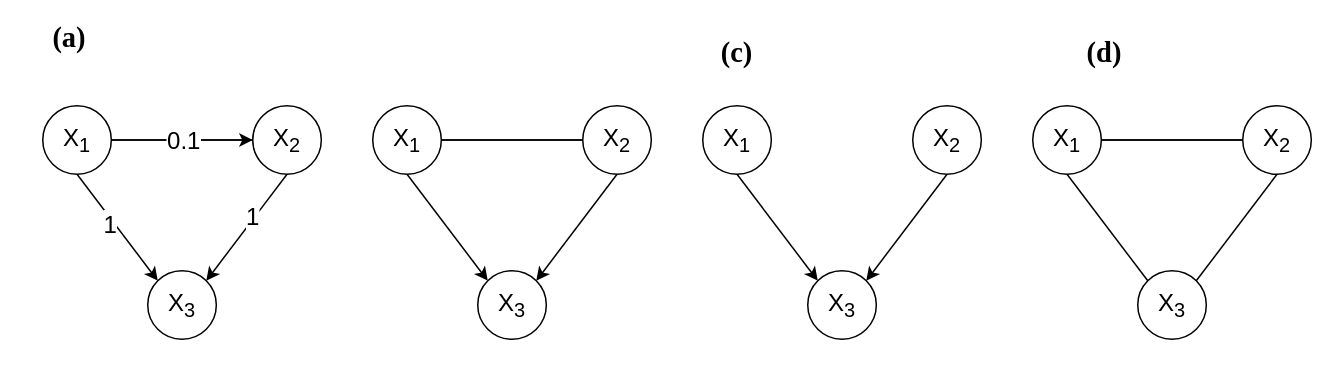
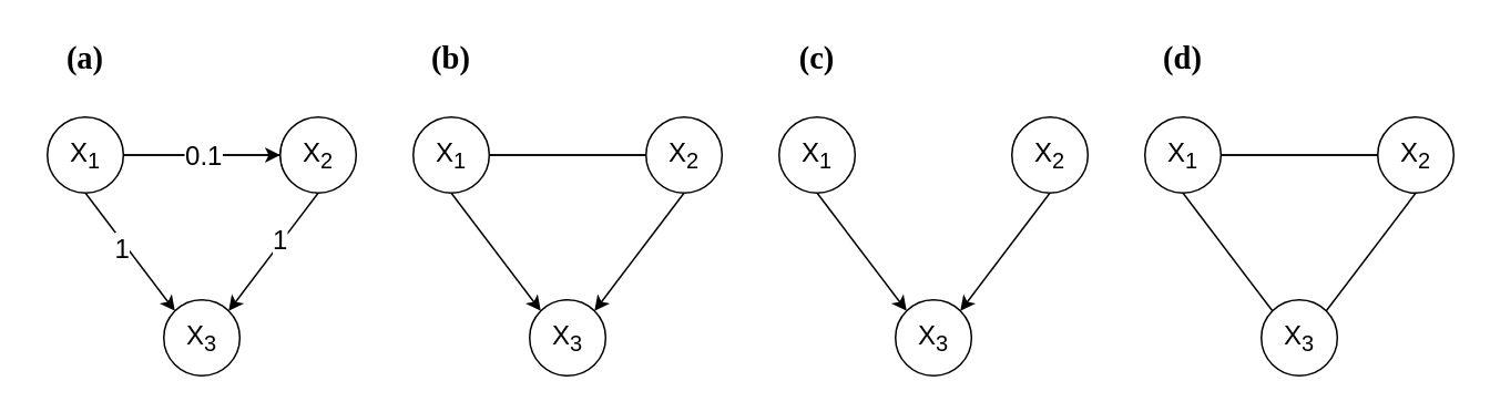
  <mxCell id="0" />
  <mxCell id="1" parent="0" />
  <mxCell id="2" value="&lt;font style=&quot;font-size: 16px;&quot;&gt;X&lt;sub&gt;1&lt;/sub&gt;&lt;/font&gt;" style="ellipse;whiteSpace=wrap;html=1;aspect=fixed;" vertex="1" parent="1"><mxGeometry x="28" y="70" width="45.714" height="45.714" as="geometry" /></mxCell>
  <mxCell id="3" value="" style="endArrow=none;html=1;rounded=0;exitX=1;exitY=0.5;exitDx=0;exitDy=0;entryX=0;entryY=0.5;entryDx=0;entryDy=0;" edge="1" parent="1" source="2" target="6"><mxGeometry width="50" height="50" relative="1" as="geometry"><mxPoint x="208" y="180" as="sourcePoint" /><mxPoint x="258" y="130" as="targetPoint" /></mxGeometry></mxCell>
  <mxCell id="4" value="" style="edgeStyle=orthogonalEdgeStyle;rounded=0;orthogonalLoop=1;jettySize=auto;html=1;endArrow=none;endFill=0;startArrow=classic;startFill=1;" edge="1" parent="1" source="6" target="2"><mxGeometry relative="1" as="geometry" /></mxCell>
  <mxCell id="5" value="&lt;font style=&quot;font-size: 16px;&quot;&gt;0.1&lt;/font&gt;" style="edgeLabel;html=1;align=center;verticalAlign=middle;resizable=0;points=[];" vertex="1" connectable="0" parent="4"><mxGeometry x="0.145" y="-2" relative="1" as="geometry"><mxPoint x="7" y="2" as="offset" /></mxGeometry></mxCell>
  <mxCell id="6" value="&lt;font style=&quot;font-size: 16px;&quot;&gt;X&lt;sub&gt;2&lt;/sub&gt;&lt;/font&gt;" style="ellipse;whiteSpace=wrap;html=1;aspect=fixed;" vertex="1" parent="1"><mxGeometry x="168" y="70" width="45.714" height="45.714" as="geometry" /></mxCell>
  <mxCell id="7" value="&lt;font style=&quot;font-size: 16px;&quot;&gt;X&lt;sub&gt;3&lt;/sub&gt;&lt;/font&gt;" style="ellipse;whiteSpace=wrap;html=1;aspect=fixed;" vertex="1" parent="1"><mxGeometry x="98" y="179.995" width="45.714" height="45.714" as="geometry" /></mxCell>
  <mxCell id="8" value="" style="endArrow=classic;html=1;rounded=0;exitX=0.5;exitY=1;exitDx=0;exitDy=0;entryX=1;entryY=0;entryDx=0;entryDy=0;startArrow=none;startFill=0;endFill=1;" edge="1" parent="1" source="6" target="7"><mxGeometry width="50" height="50" relative="1" as="geometry"><mxPoint x="173.714" y="202.857" as="sourcePoint" /><mxPoint x="238" y="202.857" as="targetPoint" /></mxGeometry></mxCell>
  <mxCell id="9" value="&lt;font style=&quot;font-size: 16px;&quot;&gt;1&lt;/font&gt;" style="edgeLabel;html=1;align=center;verticalAlign=middle;resizable=0;points=[];" vertex="1" connectable="0" parent="8"><mxGeometry x="-0.202" y="-2" relative="1" as="geometry"><mxPoint as="offset" /></mxGeometry></mxCell>
  <mxCell id="10" value="" style="endArrow=classic;html=1;rounded=0;exitX=0.5;exitY=1;exitDx=0;exitDy=0;entryX=0;entryY=0;entryDx=0;entryDy=0;endFill=1;" edge="1" parent="1" source="2" target="7"><mxGeometry width="50" height="50" relative="1" as="geometry"><mxPoint x="201" y="126" as="sourcePoint" /><mxPoint x="154" y="203" as="targetPoint" /></mxGeometry></mxCell>
  <mxCell id="11" value="&lt;font style=&quot;font-size: 16px;&quot;&gt;1&lt;/font&gt;" style="edgeLabel;html=1;align=center;verticalAlign=middle;resizable=0;points=[];" vertex="1" connectable="0" parent="10"><mxGeometry x="-0.118" y="-3" relative="1" as="geometry"><mxPoint as="offset" /></mxGeometry></mxCell>
  <mxCell id="12" value="&lt;font style=&quot;font-size: 16px;&quot;&gt;X&lt;sub&gt;1&lt;/sub&gt;&lt;/font&gt;" style="ellipse;whiteSpace=wrap;html=1;aspect=fixed;" vertex="1" parent="1"><mxGeometry x="248" y="70" width="45.714" height="45.714" as="geometry" /></mxCell>
  <mxCell id="13" value="" style="endArrow=none;html=1;rounded=0;exitX=1;exitY=0.5;exitDx=0;exitDy=0;entryX=0;entryY=0.5;entryDx=0;entryDy=0;" edge="1" parent="1" source="12" target="15"><mxGeometry width="50" height="50" relative="1" as="geometry"><mxPoint x="428" y="180" as="sourcePoint" /><mxPoint x="478" y="130" as="targetPoint" /></mxGeometry></mxCell>
  <mxCell id="14" value="" style="edgeStyle=orthogonalEdgeStyle;rounded=0;orthogonalLoop=1;jettySize=auto;html=1;endArrow=none;endFill=0;startArrow=none;startFill=0;" edge="1" parent="1" source="15" target="12"><mxGeometry relative="1" as="geometry" /></mxCell>
  <mxCell id="15" value="&lt;font style=&quot;font-size: 16px;&quot;&gt;X&lt;sub&gt;2&lt;/sub&gt;&lt;/font&gt;" style="ellipse;whiteSpace=wrap;html=1;aspect=fixed;" vertex="1" parent="1"><mxGeometry x="388" y="70" width="45.714" height="45.714" as="geometry" /></mxCell>
  <mxCell id="16" value="&lt;font style=&quot;font-size: 16px;&quot;&gt;X&lt;sub&gt;3&lt;/sub&gt;&lt;/font&gt;" style="ellipse;whiteSpace=wrap;html=1;aspect=fixed;" vertex="1" parent="1"><mxGeometry x="318" y="179.995" width="45.714" height="45.714" as="geometry" /></mxCell>
  <mxCell id="17" value="" style="endArrow=classic;html=1;rounded=0;exitX=0.5;exitY=1;exitDx=0;exitDy=0;entryX=1;entryY=0;entryDx=0;entryDy=0;startArrow=none;startFill=0;endFill=1;" edge="1" parent="1" source="15" target="16"><mxGeometry width="50" height="50" relative="1" as="geometry"><mxPoint x="393.714" y="202.857" as="sourcePoint" /><mxPoint x="458" y="202.857" as="targetPoint" /></mxGeometry></mxCell>
  <mxCell id="18" value="" style="endArrow=classic;html=1;rounded=0;exitX=0.5;exitY=1;exitDx=0;exitDy=0;entryX=0;entryY=0;entryDx=0;entryDy=0;endFill=1;" edge="1" parent="1" source="12" target="16"><mxGeometry width="50" height="50" relative="1" as="geometry"><mxPoint x="421" y="126" as="sourcePoint" /><mxPoint x="374" y="203" as="targetPoint" /></mxGeometry></mxCell>
  <mxCell id="19" value="&lt;font style=&quot;font-size: 16px;&quot;&gt;X&lt;sub&gt;1&lt;/sub&gt;&lt;/font&gt;" style="ellipse;whiteSpace=wrap;html=1;aspect=fixed;" vertex="1" parent="1"><mxGeometry x="468" y="70" width="45.714" height="45.714" as="geometry" /></mxCell>
  <mxCell id="20" value="&lt;font style=&quot;font-size: 16px;&quot;&gt;X&lt;sub&gt;2&lt;/sub&gt;&lt;/font&gt;" style="ellipse;whiteSpace=wrap;html=1;aspect=fixed;" vertex="1" parent="1"><mxGeometry x="608" y="70" width="45.714" height="45.714" as="geometry" /></mxCell>
  <mxCell id="21" value="&lt;font style=&quot;font-size: 16px;&quot;&gt;X&lt;sub&gt;3&lt;/sub&gt;&lt;/font&gt;" style="ellipse;whiteSpace=wrap;html=1;aspect=fixed;" vertex="1" parent="1"><mxGeometry x="538" y="179.995" width="45.714" height="45.714" as="geometry" /></mxCell>
  <mxCell id="22" value="" style="endArrow=classic;html=1;rounded=0;exitX=0.5;exitY=1;exitDx=0;exitDy=0;entryX=1;entryY=0;entryDx=0;entryDy=0;startArrow=none;startFill=0;endFill=1;" edge="1" parent="1" source="20" target="21"><mxGeometry width="50" height="50" relative="1" as="geometry"><mxPoint x="613.714" y="202.857" as="sourcePoint" /><mxPoint x="678" y="202.857" as="targetPoint" /></mxGeometry></mxCell>
  <mxCell id="23" value="" style="endArrow=classic;html=1;rounded=0;exitX=0.5;exitY=1;exitDx=0;exitDy=0;entryX=0;entryY=0;entryDx=0;entryDy=0;endFill=1;" edge="1" parent="1" source="19" target="21"><mxGeometry width="50" height="50" relative="1" as="geometry"><mxPoint x="641" y="126" as="sourcePoint" /><mxPoint x="594" y="203" as="targetPoint" /></mxGeometry></mxCell>
  <mxCell id="24" value="&lt;font style=&quot;font-size: 16px;&quot;&gt;X&lt;sub&gt;1&lt;/sub&gt;&lt;/font&gt;" style="ellipse;whiteSpace=wrap;html=1;aspect=fixed;" vertex="1" parent="1"><mxGeometry x="688" y="70" width="45.714" height="45.714" as="geometry" /></mxCell>
  <mxCell id="25" value="" style="endArrow=none;html=1;rounded=0;exitX=1;exitY=0.5;exitDx=0;exitDy=0;entryX=0;entryY=0.5;entryDx=0;entryDy=0;" edge="1" parent="1" source="24" target="27"><mxGeometry width="50" height="50" relative="1" as="geometry"><mxPoint x="868" y="180" as="sourcePoint" /><mxPoint x="918" y="130" as="targetPoint" /></mxGeometry></mxCell>
  <mxCell id="26" value="" style="edgeStyle=orthogonalEdgeStyle;rounded=0;orthogonalLoop=1;jettySize=auto;html=1;endArrow=none;endFill=0;startArrow=none;startFill=0;" edge="1" parent="1" source="27" target="24"><mxGeometry relative="1" as="geometry" /></mxCell>
  <mxCell id="27" value="&lt;font style=&quot;font-size: 16px;&quot;&gt;X&lt;sub&gt;2&lt;/sub&gt;&lt;/font&gt;" style="ellipse;whiteSpace=wrap;html=1;aspect=fixed;" vertex="1" parent="1"><mxGeometry x="828" y="70" width="45.714" height="45.714" as="geometry" /></mxCell>
  <mxCell id="28" value="&lt;font style=&quot;font-size: 16px;&quot;&gt;X&lt;sub&gt;3&lt;/sub&gt;&lt;/font&gt;" style="ellipse;whiteSpace=wrap;html=1;aspect=fixed;" vertex="1" parent="1"><mxGeometry x="758" y="179.995" width="45.714" height="45.714" as="geometry" /></mxCell>
  <mxCell id="29" value="" style="endArrow=none;html=1;rounded=0;exitX=0.5;exitY=1;exitDx=0;exitDy=0;entryX=1;entryY=0;entryDx=0;entryDy=0;startArrow=none;startFill=0;endFill=0;" edge="1" parent="1" source="27" target="28"><mxGeometry width="50" height="50" relative="1" as="geometry"><mxPoint x="833.714" y="202.857" as="sourcePoint" /><mxPoint x="898" y="202.857" as="targetPoint" /></mxGeometry></mxCell>
  <mxCell id="30" value="" style="endArrow=none;html=1;rounded=0;exitX=0.5;exitY=1;exitDx=0;exitDy=0;entryX=0;entryY=0;entryDx=0;entryDy=0;endFill=0;" edge="1" parent="1" source="24" target="28"><mxGeometry width="50" height="50" relative="1" as="geometry"><mxPoint x="861" y="126" as="sourcePoint" /><mxPoint x="814" y="203" as="targetPoint" /></mxGeometry></mxCell>
- <mxCell id="31" value="&lt;b&gt;&lt;font face=&quot;Times New Roman&quot; style=&quot;font-size: 19px;&quot;&gt;(a)&lt;/font&gt;&lt;/b&gt;" style="text;html=1;strokeColor=none;fillColor=none;align=center;verticalAlign=middle;whiteSpace=wrap;rounded=0;fontSize=17;" vertex="1" parent="1"><mxGeometry x="15.86" y="10" width="60" height="30" as="geometry" /></mxCell>
+ <mxCell id="31" value="&lt;b&gt;&lt;font face=&quot;Times New Roman&quot; style=&quot;font-size: 19px;&quot;&gt;(a)&lt;/font&gt;&lt;/b&gt;" style="text;html=1;strokeColor=none;fillColor=none;align=center;verticalAlign=middle;whiteSpace=wrap;rounded=0;fontSize=17;" vertex="1" parent="1"><mxGeometry x="20.86" y="20" width="60" height="30" as="geometry" /></mxCell>
+ <mxCell id="32" value="&lt;b&gt;&lt;font face=&quot;Times New Roman&quot; style=&quot;font-size: 19px;&quot;&gt;(b)&lt;/font&gt;&lt;/b&gt;" style="text;html=1;strokeColor=none;fillColor=none;align=center;verticalAlign=middle;whiteSpace=wrap;rounded=0;fontSize=17;" vertex="1" parent="1"><mxGeometry x="240.86" y="20" width="60" height="30" as="geometry" /></mxCell>
  <mxCell id="33" value="&lt;b&gt;&lt;font face=&quot;Times New Roman&quot; style=&quot;font-size: 19px;&quot;&gt;(c)&lt;/font&gt;&lt;/b&gt;" style="text;html=1;strokeColor=none;fillColor=none;align=center;verticalAlign=middle;whiteSpace=wrap;rounded=0;fontSize=17;" vertex="1" parent="1"><mxGeometry x="460.86" y="20" width="60" height="30" as="geometry" /></mxCell>
- <mxCell id="34" value="&lt;b&gt;&lt;font face=&quot;Times New Roman&quot; style=&quot;font-size: 19px;&quot;&gt;(d)&lt;/font&gt;&lt;/b&gt;" style="text;html=1;strokeColor=none;fillColor=none;align=center;verticalAlign=middle;whiteSpace=wrap;rounded=0;fontSize=17;" vertex="1" parent="1"><mxGeometry x="705.86" y="20" width="60" height="30" as="geometry" /></mxCell>
+ <mxCell id="34" value="&lt;b&gt;&lt;font face=&quot;Times New Roman&quot; style=&quot;font-size: 19px;&quot;&gt;(d)&lt;/font&gt;&lt;/b&gt;" style="text;html=1;strokeColor=none;fillColor=none;align=center;verticalAlign=middle;whiteSpace=wrap;rounded=0;fontSize=17;" vertex="1" parent="1"><mxGeometry x="680.86" y="20" width="60" height="30" as="geometry" /></mxCell>
